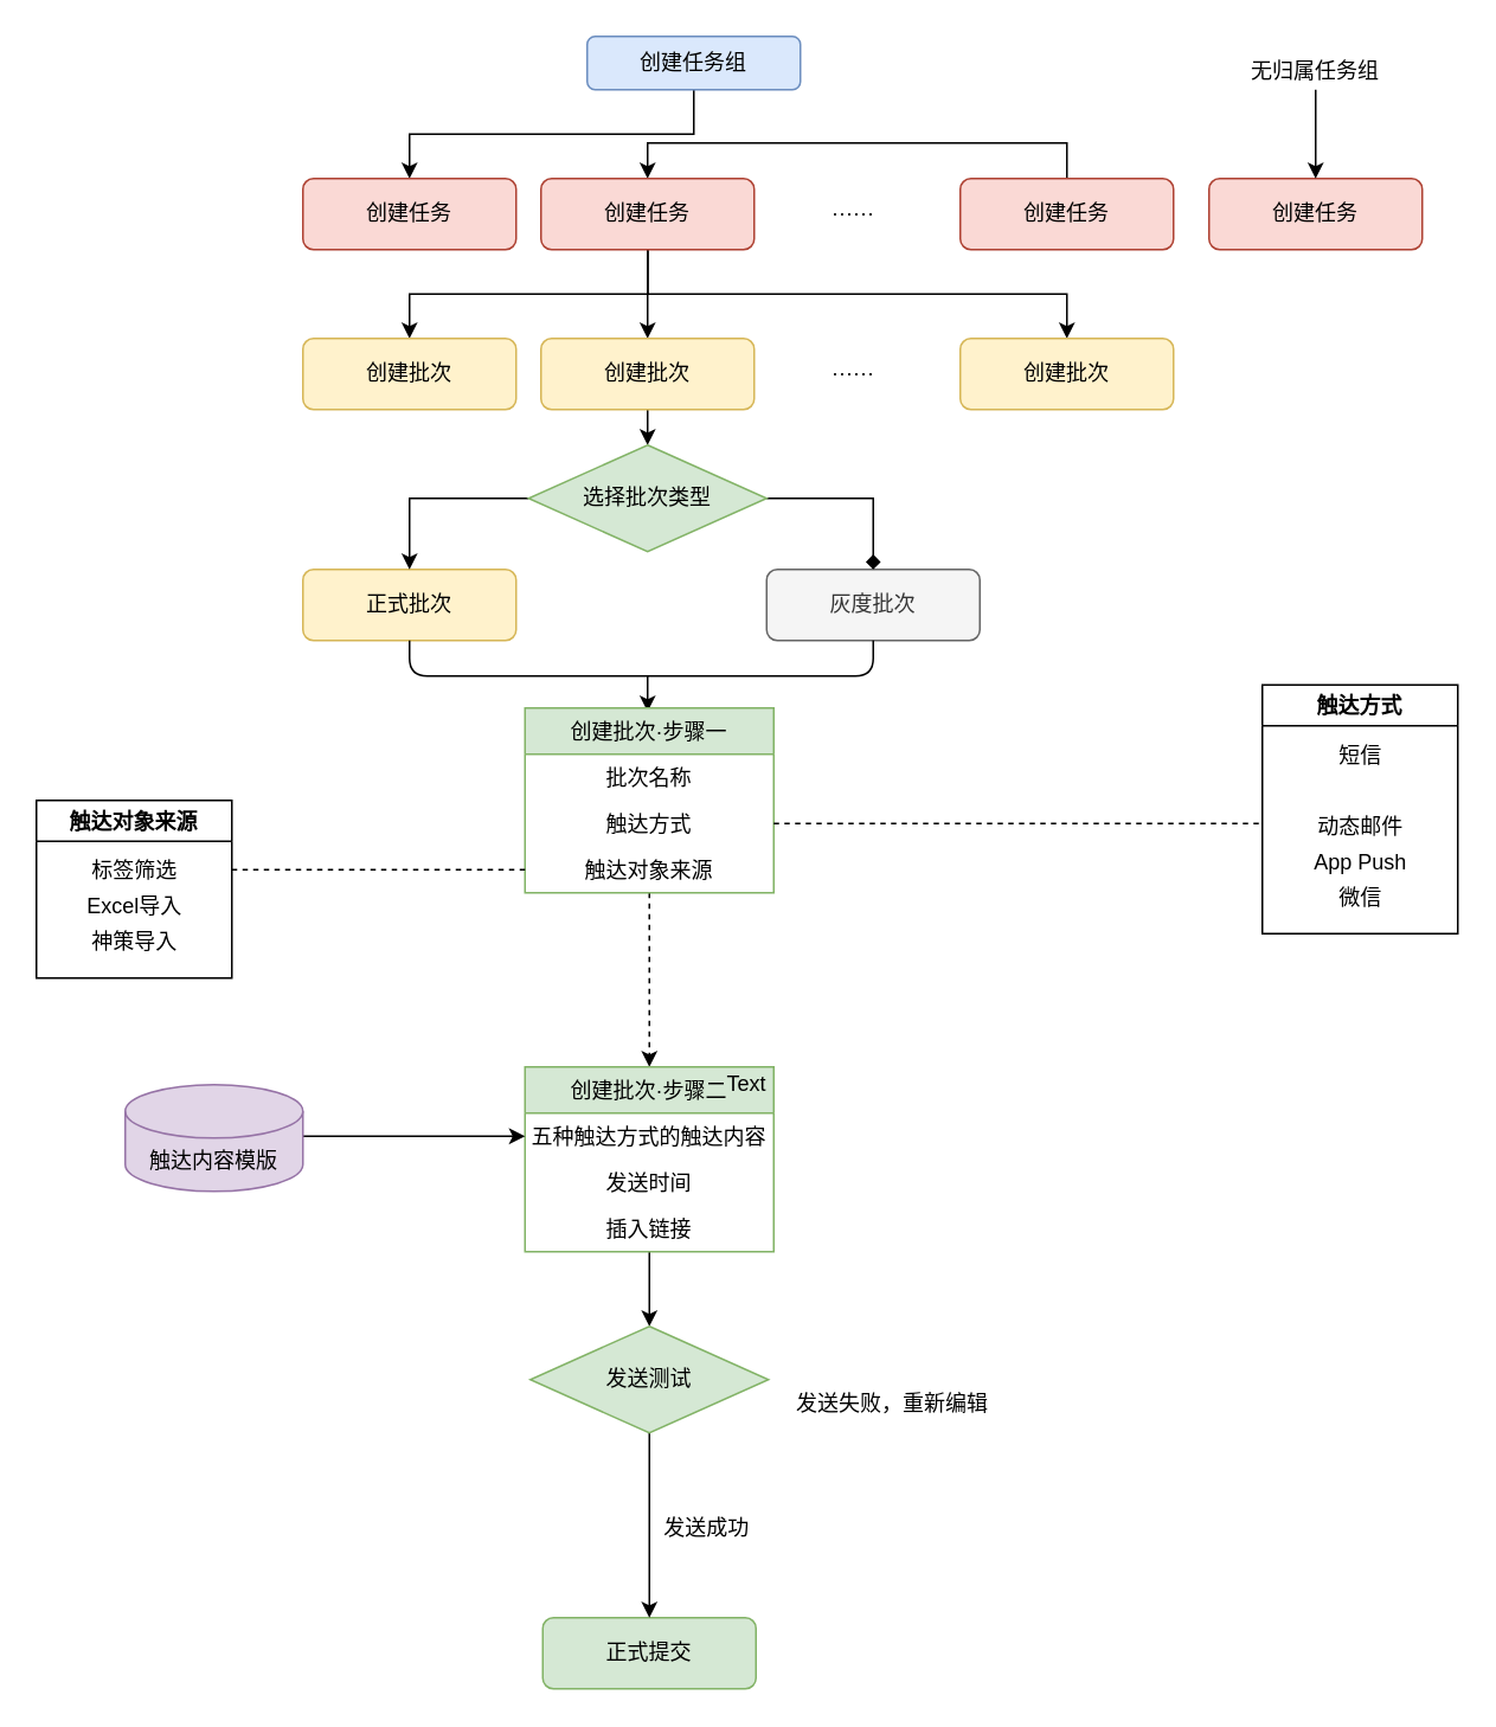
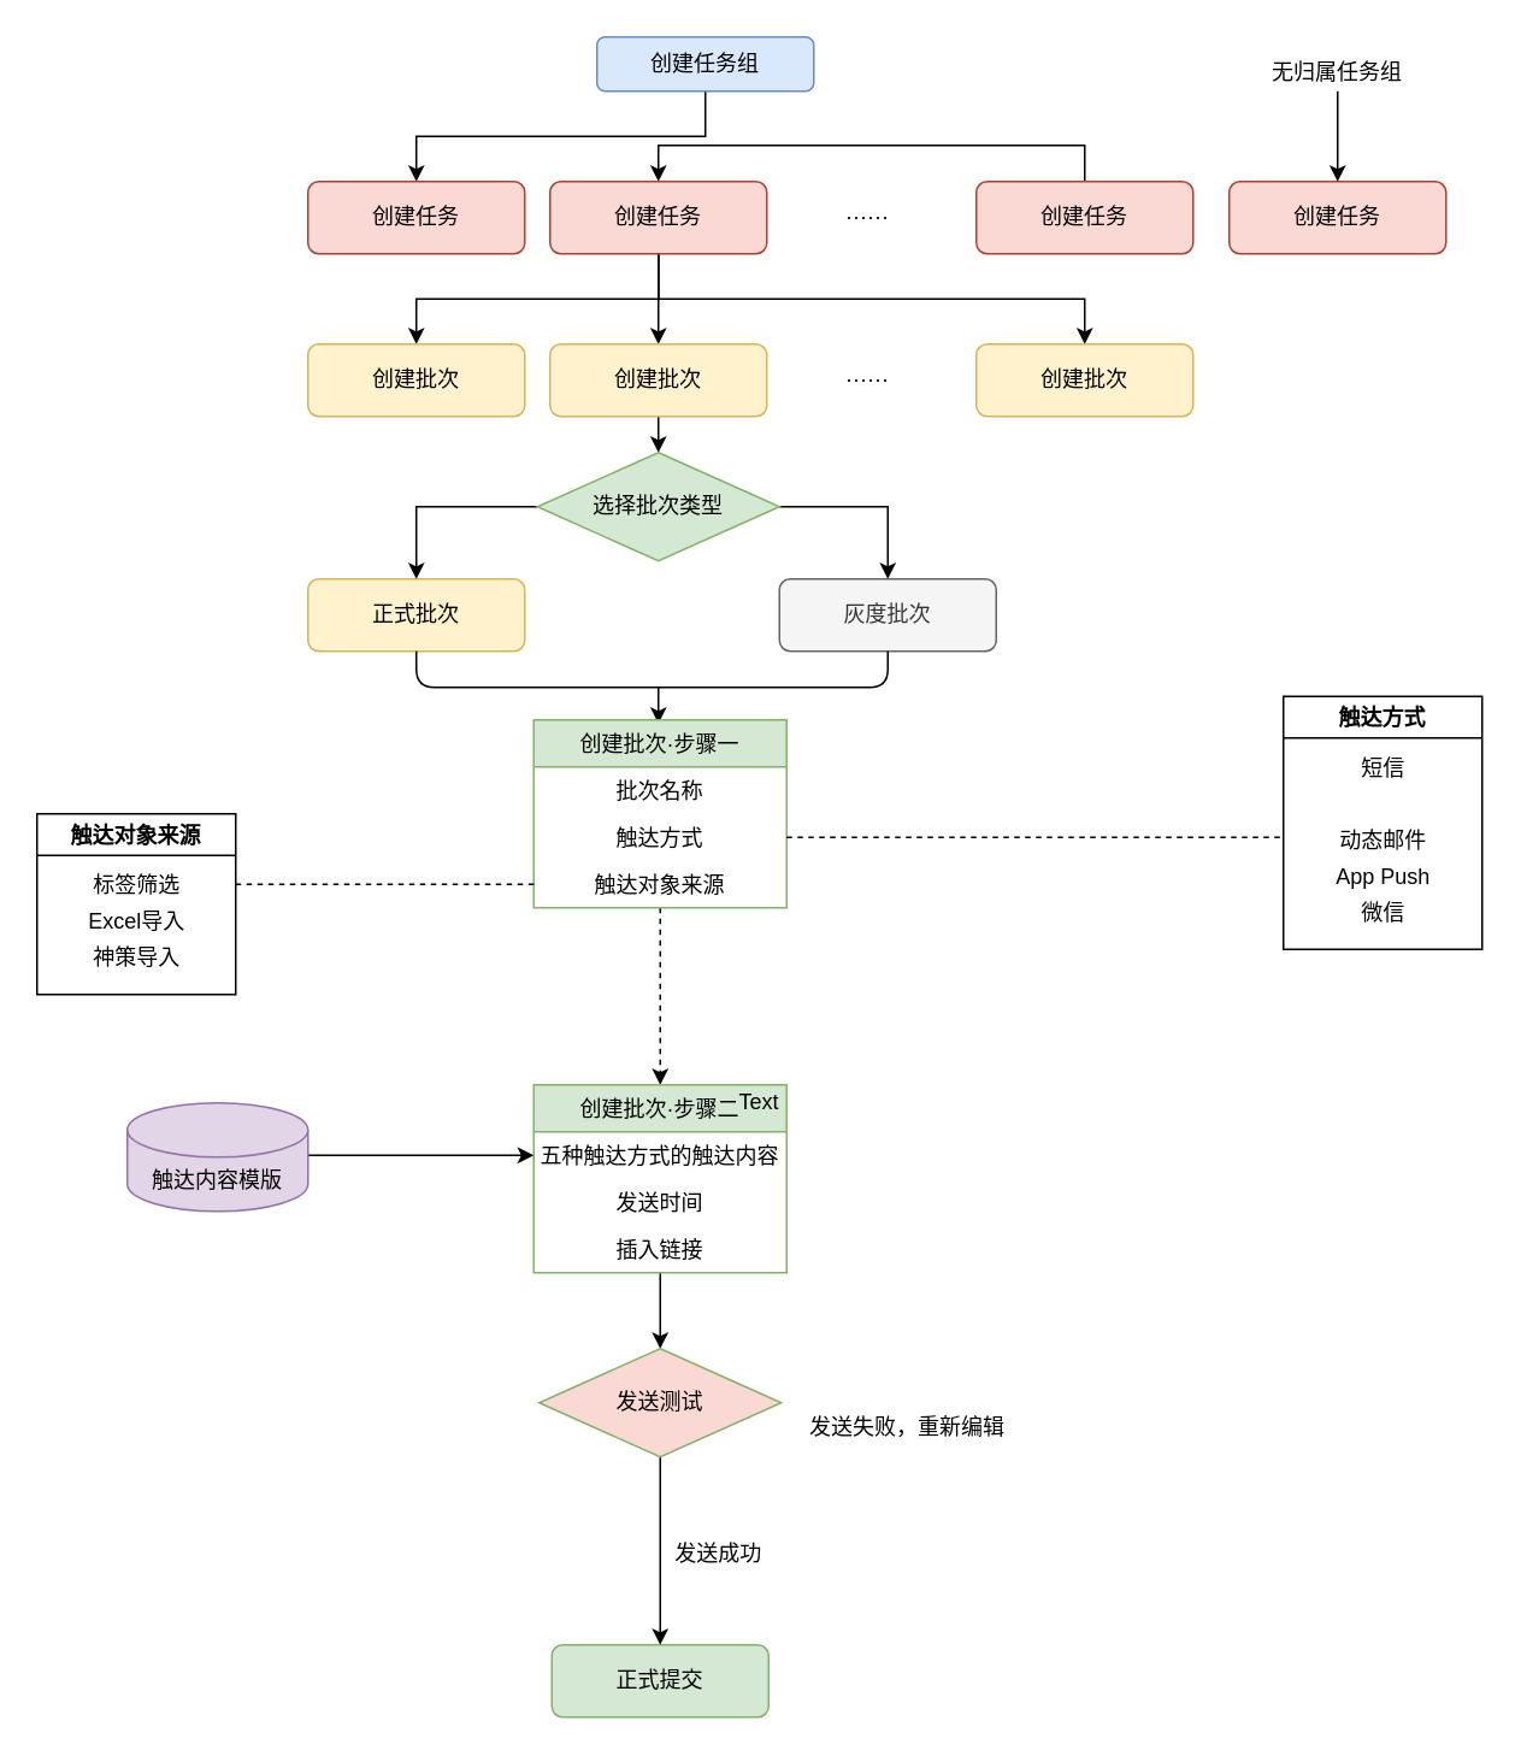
  <mxCell id="0" />
  <mxCell id="1" parent="0" />
  <mxCell id="2" style="edgeStyle=orthogonalEdgeStyle;rounded=0;orthogonalLoop=1;jettySize=auto;html=1;exitX=0.5;exitY=1;exitDx=0;exitDy=0;entryX=0.5;entryY=0;entryDx=0;entryDy=0;" edge="1" parent="1" source="4" target="5"><mxGeometry relative="1" as="geometry" /></mxCell>
  <mxCell id="3" style="edgeStyle=orthogonalEdgeStyle;rounded=0;orthogonalLoop=1;jettySize=auto;html=1;exitX=0.5;exitY=0;exitDx=0;exitDy=0;entryX=0.5;entryY=0;entryDx=0;entryDy=0;" edge="1" parent="1" source="10" target="9"><mxGeometry relative="1" as="geometry" /></mxCell>
  <mxCell id="4" value="创建任务组" style="rounded=1;whiteSpace=wrap;html=1;fontSize=12;glass=0;strokeWidth=1;shadow=0;fillColor=#dae8fc;strokeColor=#6c8ebf;" parent="1" vertex="1"><mxGeometry x="330" y="20" width="120" height="30" as="geometry" /></mxCell>
  <mxCell id="5" value="创建任务" style="rounded=1;whiteSpace=wrap;html=1;fontSize=12;glass=0;strokeWidth=1;shadow=0;fillColor=#fad9d5;strokeColor=#ae4132;" parent="1" vertex="1"><mxGeometry x="170" y="100" width="120" height="40" as="geometry" /></mxCell>
  <mxCell id="6" style="edgeStyle=orthogonalEdgeStyle;rounded=0;orthogonalLoop=1;jettySize=auto;html=1;exitX=0.5;exitY=1;exitDx=0;exitDy=0;entryX=0.5;entryY=0;entryDx=0;entryDy=0;" edge="1" parent="1" source="9" target="12"><mxGeometry relative="1" as="geometry" /></mxCell>
  <mxCell id="7" value="" style="edgeStyle=orthogonalEdgeStyle;rounded=0;orthogonalLoop=1;jettySize=auto;html=1;" edge="1" parent="1" source="9" target="14"><mxGeometry relative="1" as="geometry" /></mxCell>
  <mxCell id="8" style="edgeStyle=orthogonalEdgeStyle;rounded=0;orthogonalLoop=1;jettySize=auto;html=1;exitX=0.5;exitY=1;exitDx=0;exitDy=0;entryX=0.5;entryY=0;entryDx=0;entryDy=0;" edge="1" parent="1" source="9" target="15"><mxGeometry relative="1" as="geometry" /></mxCell>
  <mxCell id="9" value="创建任务" style="rounded=1;whiteSpace=wrap;html=1;fontSize=12;glass=0;strokeWidth=1;shadow=0;fillColor=#fad9d5;strokeColor=#ae4132;" vertex="1" parent="1"><mxGeometry x="304" y="100" width="120" height="40" as="geometry" /></mxCell>
  <mxCell id="10" value="创建任务" style="rounded=1;whiteSpace=wrap;html=1;fontSize=12;glass=0;strokeWidth=1;shadow=0;fillColor=#fad9d5;strokeColor=#ae4132;" vertex="1" parent="1"><mxGeometry x="540" y="100" width="120" height="40" as="geometry" /></mxCell>
  <mxCell id="11" value="······" style="text;html=1;align=center;verticalAlign=middle;whiteSpace=wrap;rounded=0;" vertex="1" parent="1"><mxGeometry x="460" y="110" width="40" height="20" as="geometry" /></mxCell>
  <mxCell id="12" value="创建批次" style="rounded=1;whiteSpace=wrap;html=1;fontSize=12;glass=0;strokeWidth=1;shadow=0;fillColor=#fff2cc;strokeColor=#d6b656;" vertex="1" parent="1"><mxGeometry x="170" y="190" width="120" height="40" as="geometry" /></mxCell>
  <mxCell id="13" style="edgeStyle=orthogonalEdgeStyle;rounded=0;orthogonalLoop=1;jettySize=auto;html=1;exitX=0.5;exitY=1;exitDx=0;exitDy=0;entryX=0.5;entryY=0;entryDx=0;entryDy=0;" edge="1" parent="1" source="14" target="24"><mxGeometry relative="1" as="geometry" /></mxCell>
  <mxCell id="14" value="创建批次" style="rounded=1;whiteSpace=wrap;html=1;fontSize=12;glass=0;strokeWidth=1;shadow=0;fillColor=#fff2cc;strokeColor=#d6b656;" vertex="1" parent="1"><mxGeometry x="304" y="190" width="120" height="40" as="geometry" /></mxCell>
  <mxCell id="15" value="创建批次" style="rounded=1;whiteSpace=wrap;html=1;fontSize=12;glass=0;strokeWidth=1;shadow=0;fillColor=#fff2cc;strokeColor=#d6b656;" vertex="1" parent="1"><mxGeometry x="540" y="190" width="120" height="40" as="geometry" /></mxCell>
  <mxCell id="16" value="······" style="text;html=1;align=center;verticalAlign=middle;whiteSpace=wrap;rounded=0;" vertex="1" parent="1"><mxGeometry x="460" y="200" width="40" height="20" as="geometry" /></mxCell>
  <mxCell id="17" value="创建任务" style="rounded=1;whiteSpace=wrap;html=1;fontSize=12;glass=0;strokeWidth=1;shadow=0;fillColor=#fad9d5;strokeColor=#ae4132;" vertex="1" parent="1"><mxGeometry x="680" y="100" width="120" height="40" as="geometry" /></mxCell>
  <mxCell id="18" style="edgeStyle=orthogonalEdgeStyle;rounded=0;orthogonalLoop=1;jettySize=auto;html=1;exitX=0.5;exitY=1;exitDx=0;exitDy=0;entryX=0.5;entryY=0;entryDx=0;entryDy=0;" edge="1" parent="1" source="19" target="17"><mxGeometry relative="1" as="geometry" /></mxCell>
  <mxCell id="19" value="无归属任务组" style="text;html=1;align=center;verticalAlign=middle;whiteSpace=wrap;rounded=0;" vertex="1" parent="1"><mxGeometry x="690" y="30" width="100" height="20" as="geometry" /></mxCell>
  <mxCell id="20" value="正式批次" style="rounded=1;whiteSpace=wrap;html=1;fontSize=12;glass=0;strokeWidth=1;shadow=0;fillColor=#fff2cc;strokeColor=#d6b656;" vertex="1" parent="1"><mxGeometry x="170" y="320" width="120" height="40" as="geometry" /></mxCell>
  <mxCell id="21" value="灰度批次" style="rounded=1;whiteSpace=wrap;html=1;fontSize=12;glass=0;strokeWidth=1;shadow=0;fillColor=#f5f5f5;strokeColor=#666666;fontColor=#333333;" vertex="1" parent="1"><mxGeometry x="431" y="320" width="120" height="40" as="geometry" /></mxCell>
  <mxCell id="22" style="edgeStyle=orthogonalEdgeStyle;rounded=0;orthogonalLoop=1;jettySize=auto;html=1;exitX=0;exitY=0.5;exitDx=0;exitDy=0;entryX=0.5;entryY=0;entryDx=0;entryDy=0;" edge="1" parent="1" source="24" target="20"><mxGeometry relative="1" as="geometry" /></mxCell>
- <mxCell id="23" style="edgeStyle=orthogonalEdgeStyle;rounded=0;orthogonalLoop=1;jettySize=auto;html=1;exitX=1;exitY=0.5;exitDx=0;exitDy=0;entryX=0.5;entryY=0;entryDx=0;entryDy=0;endArrow=diamond;" edge="1" parent="1" source="24" target="21"><mxGeometry relative="1" as="geometry" /></mxCell>
+ <mxCell id="23" style="edgeStyle=orthogonalEdgeStyle;rounded=0;orthogonalLoop=1;jettySize=auto;html=1;exitX=1;exitY=0.5;exitDx=0;exitDy=0;entryX=0.5;entryY=0;entryDx=0;entryDy=0;" edge="1" parent="1" source="24" target="21"><mxGeometry relative="1" as="geometry" /></mxCell>
  <mxCell id="24" value="选择批次类型" style="rhombus;whiteSpace=wrap;html=1;fillColor=#d5e8d4;strokeColor=#82b366;" vertex="1" parent="1"><mxGeometry x="297" y="250" width="134" height="60" as="geometry" /></mxCell>
  <mxCell id="25" value="" style="endArrow=none;html=1;exitX=0.5;exitY=1;exitDx=0;exitDy=0;entryX=0.5;entryY=1;entryDx=0;entryDy=0;" edge="1" parent="1" source="20" target="21"><mxGeometry width="50" height="50" relative="1" as="geometry"><mxPoint x="400" y="350" as="sourcePoint" /><mxPoint x="450" y="300" as="targetPoint" /><Array as="points"><mxPoint x="230" y="380" /><mxPoint x="491" y="380" /></Array></mxGeometry></mxCell>
  <mxCell id="26" value="" style="endArrow=classic;html=1;entryX=0.5;entryY=0;entryDx=0;entryDy=0;" edge="1" parent="1"><mxGeometry width="50" height="50" relative="1" as="geometry"><mxPoint x="364" y="380" as="sourcePoint" /><mxPoint x="364" y="400" as="targetPoint" /></mxGeometry></mxCell>
  <mxCell id="27" value="触达方式" style="swimlane;" vertex="1" parent="1"><mxGeometry x="710" y="385" width="110" height="140" as="geometry" /></mxCell>
  <mxCell id="28" value="动态邮件" style="text;html=1;align=center;verticalAlign=middle;resizable=0;points=[];autosize=1;strokeColor=none;" vertex="1" parent="27"><mxGeometry x="25" y="70" width="60" height="20" as="geometry" /></mxCell>
  <mxCell id="29" value="短信" style="text;html=1;align=center;verticalAlign=middle;resizable=0;points=[];autosize=1;strokeColor=none;" vertex="1" parent="27"><mxGeometry x="35" y="30" width="40" height="20" as="geometry" /></mxCell>
  <mxCell id="30" value="微信" style="text;html=1;align=center;verticalAlign=middle;resizable=0;points=[];autosize=1;strokeColor=none;" vertex="1" parent="27"><mxGeometry x="35" y="110" width="40" height="20" as="geometry" /></mxCell>
  <mxCell id="31" value="App Push" style="text;html=1;align=center;verticalAlign=middle;resizable=0;points=[];autosize=1;strokeColor=none;" vertex="1" parent="27"><mxGeometry x="20" y="90" width="70" height="20" as="geometry" /></mxCell>
  <mxCell id="32" style="edgeStyle=orthogonalEdgeStyle;rounded=0;orthogonalLoop=1;jettySize=auto;html=1;entryX=0.5;entryY=0;entryDx=0;entryDy=0;startArrow=none;startFill=0;endArrow=classic;endFill=1;dashed=1;" edge="1" parent="1" source="33" target="44"><mxGeometry relative="1" as="geometry" /></mxCell>
  <mxCell id="33" value="创建批次·步骤一" style="swimlane;fontStyle=0;childLayout=stackLayout;horizontal=1;startSize=26;horizontalStack=0;resizeParent=1;resizeParentMax=0;resizeLast=0;collapsible=1;marginBottom=0;fillColor=#d5e8d4;strokeColor=#82b366;" vertex="1" parent="1"><mxGeometry x="295" y="398" width="140" height="104" as="geometry"><mxRectangle x="285" y="458" width="140" height="26" as="alternateBounds" /></mxGeometry></mxCell>
  <mxCell id="34" value="批次名称" style="text;strokeColor=none;fillColor=none;align=center;verticalAlign=top;spacingLeft=4;spacingRight=4;overflow=hidden;rotatable=0;points=[[0,0.5],[1,0.5]];portConstraint=eastwest;" vertex="1" parent="33"><mxGeometry y="26" width="140" height="26" as="geometry" /></mxCell>
  <mxCell id="35" value="触达方式" style="text;strokeColor=none;fillColor=none;align=center;verticalAlign=top;spacingLeft=4;spacingRight=4;overflow=hidden;rotatable=0;points=[[0,0.5],[1,0.5]];portConstraint=eastwest;" vertex="1" parent="33"><mxGeometry y="52" width="140" height="26" as="geometry" /></mxCell>
  <mxCell id="36" value="触达对象来源" style="text;strokeColor=none;fillColor=none;align=center;verticalAlign=top;spacingLeft=4;spacingRight=4;overflow=hidden;rotatable=0;points=[[0,0.5],[1,0.5]];portConstraint=eastwest;" vertex="1" parent="33"><mxGeometry y="78" width="140" height="26" as="geometry" /></mxCell>
  <mxCell id="37" value="触达对象来源" style="swimlane;" vertex="1" parent="1"><mxGeometry x="20" y="450" width="110" height="100" as="geometry" /></mxCell>
  <mxCell id="38" value="神策导入" style="text;html=1;align=center;verticalAlign=middle;resizable=0;points=[];autosize=1;strokeColor=none;" vertex="1" parent="37"><mxGeometry x="25" y="70" width="60" height="20" as="geometry" /></mxCell>
  <mxCell id="39" value="标签筛选" style="text;html=1;align=center;verticalAlign=middle;resizable=0;points=[];autosize=1;strokeColor=none;" vertex="1" parent="37"><mxGeometry x="25" y="30" width="60" height="20" as="geometry" /></mxCell>
  <mxCell id="40" value="Excel导入" style="text;html=1;align=center;verticalAlign=middle;resizable=0;points=[];autosize=1;strokeColor=none;" vertex="1" parent="37"><mxGeometry x="20" y="50" width="70" height="20" as="geometry" /></mxCell>
  <mxCell id="41" style="edgeStyle=orthogonalEdgeStyle;rounded=0;orthogonalLoop=1;jettySize=auto;html=1;dashed=1;startArrow=none;startFill=0;endArrow=none;endFill=0;" edge="1" parent="1" source="36"><mxGeometry relative="1" as="geometry"><mxPoint x="130" y="489" as="targetPoint" /></mxGeometry></mxCell>
  <mxCell id="42" style="edgeStyle=orthogonalEdgeStyle;rounded=0;orthogonalLoop=1;jettySize=auto;html=1;dashed=1;startArrow=none;startFill=0;endArrow=none;endFill=0;" edge="1" parent="1" source="35"><mxGeometry relative="1" as="geometry"><mxPoint x="710" y="463" as="targetPoint" /></mxGeometry></mxCell>
  <mxCell id="43" style="edgeStyle=orthogonalEdgeStyle;rounded=0;orthogonalLoop=1;jettySize=auto;html=1;entryX=0.5;entryY=0;entryDx=0;entryDy=0;startArrow=none;startFill=0;endArrow=classic;endFill=1;" edge="1" parent="1" source="44"><mxGeometry relative="1" as="geometry"><mxPoint x="365" y="746" as="targetPoint" /></mxGeometry></mxCell>
  <mxCell id="44" value="创建批次·步骤二" style="swimlane;fontStyle=0;childLayout=stackLayout;horizontal=1;startSize=26;horizontalStack=0;resizeParent=1;resizeParentMax=0;resizeLast=0;collapsible=1;marginBottom=0;fillColor=#d5e8d4;strokeColor=#82b366;" vertex="1" parent="1"><mxGeometry x="295" y="600" width="140" height="104" as="geometry"><mxRectangle x="285" y="458" width="140" height="26" as="alternateBounds" /></mxGeometry></mxCell>
  <mxCell id="45" value="五种触达方式的触达内容" style="text;strokeColor=none;fillColor=none;align=center;verticalAlign=top;spacingLeft=4;spacingRight=4;overflow=hidden;rotatable=0;points=[[0,0.5],[1,0.5]];portConstraint=eastwest;" vertex="1" parent="44"><mxGeometry y="26" width="140" height="26" as="geometry" /></mxCell>
  <mxCell id="46" value="发送时间" style="text;strokeColor=none;fillColor=none;align=center;verticalAlign=top;spacingLeft=4;spacingRight=4;overflow=hidden;rotatable=0;points=[[0,0.5],[1,0.5]];portConstraint=eastwest;" vertex="1" parent="44"><mxGeometry y="52" width="140" height="26" as="geometry" /></mxCell>
  <mxCell id="47" value="插入链接" style="text;strokeColor=none;fillColor=none;align=center;verticalAlign=top;spacingLeft=4;spacingRight=4;overflow=hidden;rotatable=0;points=[[0,0.5],[1,0.5]];portConstraint=eastwest;" vertex="1" parent="44"><mxGeometry y="78" width="140" height="26" as="geometry" /></mxCell>
  <mxCell id="48" style="edgeStyle=orthogonalEdgeStyle;rounded=0;orthogonalLoop=1;jettySize=auto;html=1;startArrow=none;startFill=0;endArrow=classic;endFill=1;" edge="1" parent="1" source="49"><mxGeometry relative="1" as="geometry"><mxPoint x="295" y="639" as="targetPoint" /><Array as="points"><mxPoint x="190" y="639" /><mxPoint x="190" y="639" /></Array></mxGeometry></mxCell>
  <mxCell id="49" value="触达内容模版" style="shape=cylinder3;whiteSpace=wrap;html=1;boundedLbl=1;backgroundOutline=1;size=15;align=center;fillColor=#e1d5e7;strokeColor=#9673a6;" vertex="1" parent="1"><mxGeometry x="70" y="610" width="100" height="60" as="geometry" /></mxCell>
  <mxCell id="50" value="正式提交" style="rounded=1;whiteSpace=wrap;html=1;fontSize=12;glass=0;strokeWidth=1;shadow=0;fillColor=#d5e8d4;strokeColor=#82b366;" vertex="1" parent="1"><mxGeometry x="305" y="910" width="120" height="40" as="geometry" /></mxCell>
  <mxCell id="51" value="" style="edgeStyle=orthogonalEdgeStyle;rounded=0;orthogonalLoop=1;jettySize=auto;html=1;startArrow=none;startFill=0;endArrow=classic;endFill=1;" edge="1" parent="1" source="52" target="50"><mxGeometry relative="1" as="geometry" /></mxCell>
- <mxCell id="52" value="发送测试" style="rhombus;whiteSpace=wrap;html=1;fillColor=#d5e8d4;strokeColor=#82b366;" vertex="1" parent="1"><mxGeometry x="298" y="746" width="134" height="60" as="geometry" /></mxCell>
+ <mxCell id="52" value="发送测试" style="rhombus;whiteSpace=wrap;html=1;fillColor=#fad9d5;strokeColor=#82b366;" vertex="1" parent="1"><mxGeometry x="298" y="746" width="134" height="60" as="geometry" /></mxCell>
  <mxCell id="53" value="Text" style="text;html=1;strokeColor=none;fillColor=none;align=center;verticalAlign=middle;whiteSpace=wrap;rounded=0;" vertex="1" parent="1"><mxGeometry x="400" y="600" width="40" height="20" as="geometry" /></mxCell>
  <mxCell id="54" value="发送失败，重新编辑" style="text;html=1;strokeColor=none;fillColor=none;align=center;verticalAlign=middle;whiteSpace=wrap;rounded=0;" vertex="1" parent="1"><mxGeometry x="435" y="780" width="134" height="20" as="geometry" /></mxCell>
  <mxCell id="55" value="发送成功" style="text;html=1;strokeColor=none;fillColor=none;align=center;verticalAlign=middle;whiteSpace=wrap;rounded=0;" vertex="1" parent="1"><mxGeometry x="371" y="850" width="53" height="20" as="geometry" /></mxCell>
